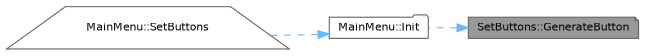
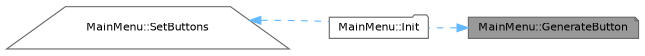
  digraph {
    rankdir=RL
    node [color=grey40 fillcolor=white fontname=Helvetica fontsize=10 style=filled]
    edge [color=steelblue1 dir=back fontname=Helvetica fontsize=10 labelfontname=Helvetica labelfontsize=10 style=dashed]
-   n1 [color=gray40 fillcolor=grey60 fontcolor=black height=0.2 label="SetButtons::GenerateButton" shape=note width=0.4]
+   n1 [color=gray40 fillcolor=grey60 fontcolor=black height=0.2 label="MainMenu::GenerateButton" shape=note width=0.4]
    n2 [height=0.2 label="MainMenu::Init" shape=folder width=0.4]
    n3 [height=0.2 label="MainMenu::SetButtons" shape=trapezium width=0.4]
    n1 -> n2
-   n2 -> n3
+   n3 -> n2
  }
